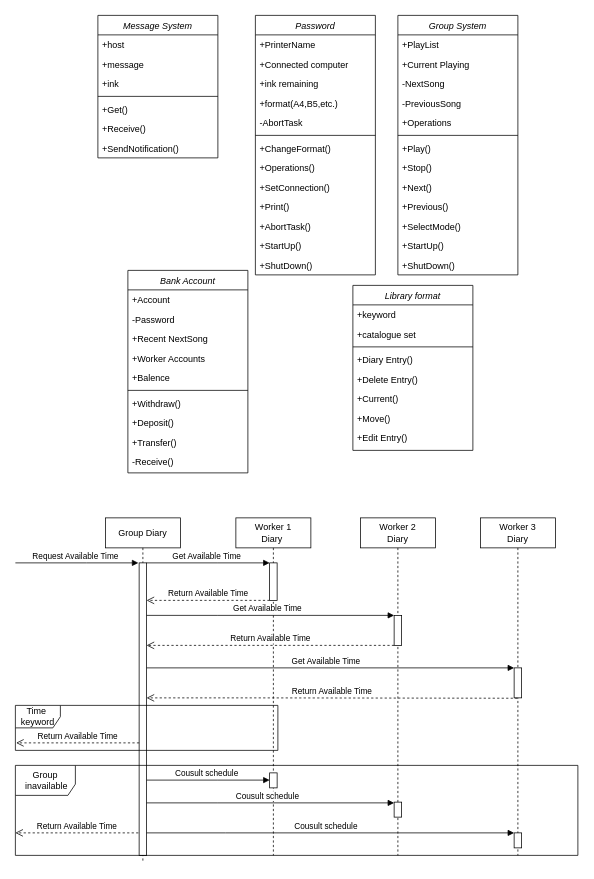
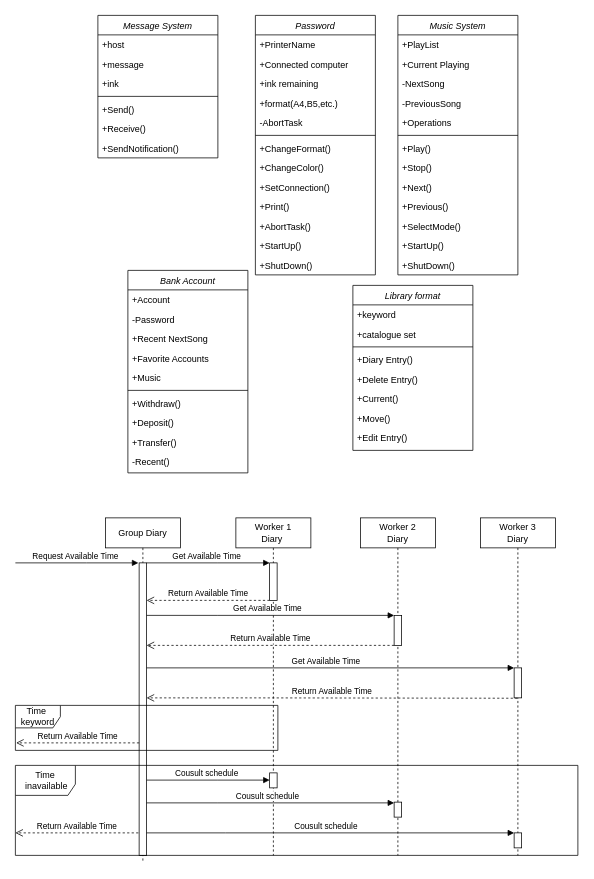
  <mxCell id="0" />
  <mxCell id="1" parent="0" />
  <mxCell id="2" value="Message System" style="swimlane;fontStyle=2;align=center;verticalAlign=top;childLayout=stackLayout;horizontal=1;startSize=26;horizontalStack=0;resizeParent=1;resizeLast=0;collapsible=1;marginBottom=0;rounded=0;shadow=0;strokeWidth=1;" parent="1" vertex="1"><mxGeometry x="130" y="20" width="160" height="190" as="geometry"><mxRectangle x="230" y="140" width="160" height="26" as="alternateBounds" /></mxGeometry></mxCell>
  <mxCell id="3" value="+host" style="text;align=left;verticalAlign=top;spacingLeft=4;spacingRight=4;overflow=hidden;rotatable=0;points=[[0,0.5],[1,0.5]];portConstraint=eastwest;" parent="2" vertex="1"><mxGeometry y="26" width="160" height="26" as="geometry" /></mxCell>
  <mxCell id="4" value="+message" style="text;align=left;verticalAlign=top;spacingLeft=4;spacingRight=4;overflow=hidden;rotatable=0;points=[[0,0.5],[1,0.5]];portConstraint=eastwest;rounded=0;shadow=0;html=0;" parent="2" vertex="1"><mxGeometry y="52" width="160" height="26" as="geometry" /></mxCell>
  <mxCell id="5" value="+ink&#10;" style="text;align=left;verticalAlign=top;spacingLeft=4;spacingRight=4;overflow=hidden;rotatable=0;points=[[0,0.5],[1,0.5]];portConstraint=eastwest;rounded=0;shadow=0;html=0;" parent="2" vertex="1"><mxGeometry y="78" width="160" height="26" as="geometry" /></mxCell>
  <mxCell id="6" value="" style="line;html=1;strokeWidth=1;align=left;verticalAlign=middle;spacingTop=-1;spacingLeft=3;spacingRight=3;rotatable=0;labelPosition=right;points=[];portConstraint=eastwest;" parent="2" vertex="1"><mxGeometry y="104" width="160" height="8" as="geometry" /></mxCell>
- <mxCell id="7" value="+Get()&#10;" style="text;align=left;verticalAlign=top;spacingLeft=4;spacingRight=4;overflow=hidden;rotatable=0;points=[[0,0.5],[1,0.5]];portConstraint=eastwest;" parent="2" vertex="1"><mxGeometry y="112" width="160" height="26" as="geometry" /></mxCell>
+ <mxCell id="7" value="+Send()&#10;" style="text;align=left;verticalAlign=top;spacingLeft=4;spacingRight=4;overflow=hidden;rotatable=0;points=[[0,0.5],[1,0.5]];portConstraint=eastwest;" parent="2" vertex="1"><mxGeometry y="112" width="160" height="26" as="geometry" /></mxCell>
  <mxCell id="8" value="+Receive()" style="text;align=left;verticalAlign=top;spacingLeft=4;spacingRight=4;overflow=hidden;rotatable=0;points=[[0,0.5],[1,0.5]];portConstraint=eastwest;" vertex="1" parent="2"><mxGeometry y="138" width="160" height="26" as="geometry" /></mxCell>
  <mxCell id="9" value="+SendNotification()" style="text;align=left;verticalAlign=top;spacingLeft=4;spacingRight=4;overflow=hidden;rotatable=0;points=[[0,0.5],[1,0.5]];portConstraint=eastwest;" vertex="1" parent="2"><mxGeometry y="164" width="160" height="26" as="geometry" /></mxCell>
  <mxCell id="10" value="Password" style="swimlane;fontStyle=2;align=center;verticalAlign=top;childLayout=stackLayout;horizontal=1;startSize=26;horizontalStack=0;resizeParent=1;resizeLast=0;collapsible=1;marginBottom=0;rounded=0;shadow=0;strokeWidth=1;" vertex="1" parent="1"><mxGeometry x="340" y="20" width="160" height="346" as="geometry"><mxRectangle x="230" y="140" width="160" height="26" as="alternateBounds" /></mxGeometry></mxCell>
  <mxCell id="11" value="+PrinterName" style="text;align=left;verticalAlign=top;spacingLeft=4;spacingRight=4;overflow=hidden;rotatable=0;points=[[0,0.5],[1,0.5]];portConstraint=eastwest;" vertex="1" parent="10"><mxGeometry y="26" width="160" height="26" as="geometry" /></mxCell>
  <mxCell id="12" value="+Connected computer" style="text;align=left;verticalAlign=top;spacingLeft=4;spacingRight=4;overflow=hidden;rotatable=0;points=[[0,0.5],[1,0.5]];portConstraint=eastwest;" vertex="1" parent="10"><mxGeometry y="52" width="160" height="26" as="geometry" /></mxCell>
  <mxCell id="13" value="+ink remaining" style="text;align=left;verticalAlign=top;spacingLeft=4;spacingRight=4;overflow=hidden;rotatable=0;points=[[0,0.5],[1,0.5]];portConstraint=eastwest;rounded=0;shadow=0;html=0;" vertex="1" parent="10"><mxGeometry y="78" width="160" height="26" as="geometry" /></mxCell>
  <mxCell id="14" value="+format(A4,B5,etc.)&#10;" style="text;align=left;verticalAlign=top;spacingLeft=4;spacingRight=4;overflow=hidden;rotatable=0;points=[[0,0.5],[1,0.5]];portConstraint=eastwest;rounded=0;shadow=0;html=0;" vertex="1" parent="10"><mxGeometry y="104" width="160" height="26" as="geometry" /></mxCell>
  <mxCell id="15" value="-AbortTask" style="text;align=left;verticalAlign=top;spacingLeft=4;spacingRight=4;overflow=hidden;rotatable=0;points=[[0,0.5],[1,0.5]];portConstraint=eastwest;rounded=0;shadow=0;html=0;" vertex="1" parent="10"><mxGeometry y="130" width="160" height="26" as="geometry" /></mxCell>
  <mxCell id="16" value="" style="line;html=1;strokeWidth=1;align=left;verticalAlign=middle;spacingTop=-1;spacingLeft=3;spacingRight=3;rotatable=0;labelPosition=right;points=[];portConstraint=eastwest;" vertex="1" parent="10"><mxGeometry y="156" width="160" height="8" as="geometry" /></mxCell>
  <mxCell id="17" value="+ChangeFormat()" style="text;align=left;verticalAlign=top;spacingLeft=4;spacingRight=4;overflow=hidden;rotatable=0;points=[[0,0.5],[1,0.5]];portConstraint=eastwest;" vertex="1" parent="10"><mxGeometry y="164" width="160" height="26" as="geometry" /></mxCell>
- <mxCell id="18" value="+Operations()" style="text;align=left;verticalAlign=top;spacingLeft=4;spacingRight=4;overflow=hidden;rotatable=0;points=[[0,0.5],[1,0.5]];portConstraint=eastwest;" vertex="1" parent="10"><mxGeometry y="190" width="160" height="26" as="geometry" /></mxCell>
+ <mxCell id="18" value="+ChangeColor()" style="text;align=left;verticalAlign=top;spacingLeft=4;spacingRight=4;overflow=hidden;rotatable=0;points=[[0,0.5],[1,0.5]];portConstraint=eastwest;" vertex="1" parent="10"><mxGeometry y="190" width="160" height="26" as="geometry" /></mxCell>
  <mxCell id="19" value="+SetConnection()" style="text;align=left;verticalAlign=top;spacingLeft=4;spacingRight=4;overflow=hidden;rotatable=0;points=[[0,0.5],[1,0.5]];portConstraint=eastwest;" vertex="1" parent="10"><mxGeometry y="216" width="160" height="26" as="geometry" /></mxCell>
  <mxCell id="20" value="+Print()" style="text;align=left;verticalAlign=top;spacingLeft=4;spacingRight=4;overflow=hidden;rotatable=0;points=[[0,0.5],[1,0.5]];portConstraint=eastwest;" vertex="1" parent="10"><mxGeometry y="242" width="160" height="26" as="geometry" /></mxCell>
  <mxCell id="21" value="+AbortTask()" style="text;align=left;verticalAlign=top;spacingLeft=4;spacingRight=4;overflow=hidden;rotatable=0;points=[[0,0.5],[1,0.5]];portConstraint=eastwest;" vertex="1" parent="10"><mxGeometry y="268" width="160" height="26" as="geometry" /></mxCell>
  <mxCell id="22" value="+StartUp()" style="text;align=left;verticalAlign=top;spacingLeft=4;spacingRight=4;overflow=hidden;rotatable=0;points=[[0,0.5],[1,0.5]];portConstraint=eastwest;" vertex="1" parent="10"><mxGeometry y="294" width="160" height="26" as="geometry" /></mxCell>
  <mxCell id="23" value="+ShutDown()" style="text;align=left;verticalAlign=top;spacingLeft=4;spacingRight=4;overflow=hidden;rotatable=0;points=[[0,0.5],[1,0.5]];portConstraint=eastwest;" vertex="1" parent="10"><mxGeometry y="320" width="160" height="26" as="geometry" /></mxCell>
- <mxCell id="24" value="Group System" style="swimlane;fontStyle=2;align=center;verticalAlign=top;childLayout=stackLayout;horizontal=1;startSize=26;horizontalStack=0;resizeParent=1;resizeLast=0;collapsible=1;marginBottom=0;rounded=0;shadow=0;strokeWidth=1;" vertex="1" parent="1"><mxGeometry x="530" y="20" width="160" height="346" as="geometry"><mxRectangle x="230" y="140" width="160" height="26" as="alternateBounds" /></mxGeometry></mxCell>
+ <mxCell id="24" value="Music System" style="swimlane;fontStyle=2;align=center;verticalAlign=top;childLayout=stackLayout;horizontal=1;startSize=26;horizontalStack=0;resizeParent=1;resizeLast=0;collapsible=1;marginBottom=0;rounded=0;shadow=0;strokeWidth=1;" vertex="1" parent="1"><mxGeometry x="530" y="20" width="160" height="346" as="geometry"><mxRectangle x="230" y="140" width="160" height="26" as="alternateBounds" /></mxGeometry></mxCell>
  <mxCell id="25" value="+PlayList" style="text;align=left;verticalAlign=top;spacingLeft=4;spacingRight=4;overflow=hidden;rotatable=0;points=[[0,0.5],[1,0.5]];portConstraint=eastwest;" vertex="1" parent="24"><mxGeometry y="26" width="160" height="26" as="geometry" /></mxCell>
  <mxCell id="26" value="+Current Playing" style="text;align=left;verticalAlign=top;spacingLeft=4;spacingRight=4;overflow=hidden;rotatable=0;points=[[0,0.5],[1,0.5]];portConstraint=eastwest;" vertex="1" parent="24"><mxGeometry y="52" width="160" height="26" as="geometry" /></mxCell>
  <mxCell id="27" value="-NextSong" style="text;align=left;verticalAlign=top;spacingLeft=4;spacingRight=4;overflow=hidden;rotatable=0;points=[[0,0.5],[1,0.5]];portConstraint=eastwest;rounded=0;shadow=0;html=0;" vertex="1" parent="24"><mxGeometry y="78" width="160" height="26" as="geometry" /></mxCell>
  <mxCell id="28" value="-PreviousSong" style="text;align=left;verticalAlign=top;spacingLeft=4;spacingRight=4;overflow=hidden;rotatable=0;points=[[0,0.5],[1,0.5]];portConstraint=eastwest;rounded=0;shadow=0;html=0;" vertex="1" parent="24"><mxGeometry y="104" width="160" height="26" as="geometry" /></mxCell>
  <mxCell id="29" value="+Operations" style="text;align=left;verticalAlign=top;spacingLeft=4;spacingRight=4;overflow=hidden;rotatable=0;points=[[0,0.5],[1,0.5]];portConstraint=eastwest;rounded=0;shadow=0;html=0;" vertex="1" parent="24"><mxGeometry y="130" width="160" height="26" as="geometry" /></mxCell>
  <mxCell id="30" value="" style="line;html=1;strokeWidth=1;align=left;verticalAlign=middle;spacingTop=-1;spacingLeft=3;spacingRight=3;rotatable=0;labelPosition=right;points=[];portConstraint=eastwest;" vertex="1" parent="24"><mxGeometry y="156" width="160" height="8" as="geometry" /></mxCell>
  <mxCell id="31" value="+Play()" style="text;align=left;verticalAlign=top;spacingLeft=4;spacingRight=4;overflow=hidden;rotatable=0;points=[[0,0.5],[1,0.5]];portConstraint=eastwest;" vertex="1" parent="24"><mxGeometry y="164" width="160" height="26" as="geometry" /></mxCell>
  <mxCell id="32" value="+Stop()" style="text;align=left;verticalAlign=top;spacingLeft=4;spacingRight=4;overflow=hidden;rotatable=0;points=[[0,0.5],[1,0.5]];portConstraint=eastwest;" vertex="1" parent="24"><mxGeometry y="190" width="160" height="26" as="geometry" /></mxCell>
  <mxCell id="33" value="+Next()" style="text;align=left;verticalAlign=top;spacingLeft=4;spacingRight=4;overflow=hidden;rotatable=0;points=[[0,0.5],[1,0.5]];portConstraint=eastwest;" vertex="1" parent="24"><mxGeometry y="216" width="160" height="26" as="geometry" /></mxCell>
  <mxCell id="34" value="+Previous()" style="text;align=left;verticalAlign=top;spacingLeft=4;spacingRight=4;overflow=hidden;rotatable=0;points=[[0,0.5],[1,0.5]];portConstraint=eastwest;" vertex="1" parent="24"><mxGeometry y="242" width="160" height="26" as="geometry" /></mxCell>
  <mxCell id="35" value="+SelectMode()" style="text;align=left;verticalAlign=top;spacingLeft=4;spacingRight=4;overflow=hidden;rotatable=0;points=[[0,0.5],[1,0.5]];portConstraint=eastwest;" vertex="1" parent="24"><mxGeometry y="268" width="160" height="26" as="geometry" /></mxCell>
  <mxCell id="36" value="+StartUp()" style="text;align=left;verticalAlign=top;spacingLeft=4;spacingRight=4;overflow=hidden;rotatable=0;points=[[0,0.5],[1,0.5]];portConstraint=eastwest;" vertex="1" parent="24"><mxGeometry y="294" width="160" height="26" as="geometry" /></mxCell>
  <mxCell id="37" value="+ShutDown()" style="text;align=left;verticalAlign=top;spacingLeft=4;spacingRight=4;overflow=hidden;rotatable=0;points=[[0,0.5],[1,0.5]];portConstraint=eastwest;" vertex="1" parent="24"><mxGeometry y="320" width="160" height="26" as="geometry" /></mxCell>
  <mxCell id="38" value="Bank Account" style="swimlane;fontStyle=2;align=center;verticalAlign=top;childLayout=stackLayout;horizontal=1;startSize=26;horizontalStack=0;resizeParent=1;resizeLast=0;collapsible=1;marginBottom=0;rounded=0;shadow=0;strokeWidth=1;" vertex="1" parent="1"><mxGeometry x="170" y="360" width="160" height="270" as="geometry"><mxRectangle x="230" y="140" width="160" height="26" as="alternateBounds" /></mxGeometry></mxCell>
  <mxCell id="39" value="+Account" style="text;align=left;verticalAlign=top;spacingLeft=4;spacingRight=4;overflow=hidden;rotatable=0;points=[[0,0.5],[1,0.5]];portConstraint=eastwest;" vertex="1" parent="38"><mxGeometry y="26" width="160" height="26" as="geometry" /></mxCell>
  <mxCell id="40" value="-Password" style="text;align=left;verticalAlign=top;spacingLeft=4;spacingRight=4;overflow=hidden;rotatable=0;points=[[0,0.5],[1,0.5]];portConstraint=eastwest;" vertex="1" parent="38"><mxGeometry y="52" width="160" height="26" as="geometry" /></mxCell>
  <mxCell id="41" value="+Recent NextSong" style="text;align=left;verticalAlign=top;spacingLeft=4;spacingRight=4;overflow=hidden;rotatable=0;points=[[0,0.5],[1,0.5]];portConstraint=eastwest;rounded=0;shadow=0;html=0;" vertex="1" parent="38"><mxGeometry y="78" width="160" height="26" as="geometry" /></mxCell>
- <mxCell id="42" value="+Worker Accounts" style="text;align=left;verticalAlign=top;spacingLeft=4;spacingRight=4;overflow=hidden;rotatable=0;points=[[0,0.5],[1,0.5]];portConstraint=eastwest;rounded=0;shadow=0;html=0;" vertex="1" parent="38"><mxGeometry y="104" width="160" height="26" as="geometry" /></mxCell>
- <mxCell id="43" value="+Balence" style="text;align=left;verticalAlign=top;spacingLeft=4;spacingRight=4;overflow=hidden;rotatable=0;points=[[0,0.5],[1,0.5]];portConstraint=eastwest;rounded=0;shadow=0;html=0;" vertex="1" parent="38"><mxGeometry y="130" width="160" height="26" as="geometry" /></mxCell>
+ <mxCell id="42" value="+Favorite Accounts" style="text;align=left;verticalAlign=top;spacingLeft=4;spacingRight=4;overflow=hidden;rotatable=0;points=[[0,0.5],[1,0.5]];portConstraint=eastwest;rounded=0;shadow=0;html=0;" vertex="1" parent="38"><mxGeometry y="104" width="160" height="26" as="geometry" /></mxCell>
+ <mxCell id="43" value="+Music" style="text;align=left;verticalAlign=top;spacingLeft=4;spacingRight=4;overflow=hidden;rotatable=0;points=[[0,0.5],[1,0.5]];portConstraint=eastwest;rounded=0;shadow=0;html=0;" vertex="1" parent="38"><mxGeometry y="130" width="160" height="26" as="geometry" /></mxCell>
  <mxCell id="44" value="" style="line;html=1;strokeWidth=1;align=left;verticalAlign=middle;spacingTop=-1;spacingLeft=3;spacingRight=3;rotatable=0;labelPosition=right;points=[];portConstraint=eastwest;" vertex="1" parent="38"><mxGeometry y="156" width="160" height="8" as="geometry" /></mxCell>
  <mxCell id="45" value="+Withdraw()" style="text;align=left;verticalAlign=top;spacingLeft=4;spacingRight=4;overflow=hidden;rotatable=0;points=[[0,0.5],[1,0.5]];portConstraint=eastwest;" vertex="1" parent="38"><mxGeometry y="164" width="160" height="26" as="geometry" /></mxCell>
  <mxCell id="46" value="+Deposit()" style="text;align=left;verticalAlign=top;spacingLeft=4;spacingRight=4;overflow=hidden;rotatable=0;points=[[0,0.5],[1,0.5]];portConstraint=eastwest;" vertex="1" parent="38"><mxGeometry y="190" width="160" height="26" as="geometry" /></mxCell>
  <mxCell id="47" value="+Transfer()" style="text;align=left;verticalAlign=top;spacingLeft=4;spacingRight=4;overflow=hidden;rotatable=0;points=[[0,0.5],[1,0.5]];portConstraint=eastwest;" vertex="1" parent="38"><mxGeometry y="216" width="160" height="26" as="geometry" /></mxCell>
- <mxCell id="48" value="-Receive()" style="text;align=left;verticalAlign=top;spacingLeft=4;spacingRight=4;overflow=hidden;rotatable=0;points=[[0,0.5],[1,0.5]];portConstraint=eastwest;" vertex="1" parent="38"><mxGeometry y="242" width="160" height="26" as="geometry" /></mxCell>
+ <mxCell id="48" value="-Recent()" style="text;align=left;verticalAlign=top;spacingLeft=4;spacingRight=4;overflow=hidden;rotatable=0;points=[[0,0.5],[1,0.5]];portConstraint=eastwest;" vertex="1" parent="38"><mxGeometry y="242" width="160" height="26" as="geometry" /></mxCell>
  <mxCell id="49" value="Library format" style="swimlane;fontStyle=2;align=center;verticalAlign=top;childLayout=stackLayout;horizontal=1;startSize=26;horizontalStack=0;resizeParent=1;resizeLast=0;collapsible=1;marginBottom=0;rounded=0;shadow=0;strokeWidth=1;" vertex="1" parent="1"><mxGeometry x="470" y="380" width="160" height="220" as="geometry"><mxRectangle x="230" y="140" width="160" height="26" as="alternateBounds" /></mxGeometry></mxCell>
  <mxCell id="50" value="+keyword" style="text;align=left;verticalAlign=top;spacingLeft=4;spacingRight=4;overflow=hidden;rotatable=0;points=[[0,0.5],[1,0.5]];portConstraint=eastwest;" vertex="1" parent="49"><mxGeometry y="26" width="160" height="26" as="geometry" /></mxCell>
  <mxCell id="51" value="+catalogue set" style="text;align=left;verticalAlign=top;spacingLeft=4;spacingRight=4;overflow=hidden;rotatable=0;points=[[0,0.5],[1,0.5]];portConstraint=eastwest;" vertex="1" parent="49"><mxGeometry y="52" width="160" height="26" as="geometry" /></mxCell>
  <mxCell id="52" value="" style="line;html=1;strokeWidth=1;align=left;verticalAlign=middle;spacingTop=-1;spacingLeft=3;spacingRight=3;rotatable=0;labelPosition=right;points=[];portConstraint=eastwest;" vertex="1" parent="49"><mxGeometry y="78" width="160" height="8" as="geometry" /></mxCell>
  <mxCell id="53" value="+Diary Entry()" style="text;align=left;verticalAlign=top;spacingLeft=4;spacingRight=4;overflow=hidden;rotatable=0;points=[[0,0.5],[1,0.5]];portConstraint=eastwest;" vertex="1" parent="49"><mxGeometry y="86" width="160" height="26" as="geometry" /></mxCell>
  <mxCell id="54" value="+Delete Entry()" style="text;align=left;verticalAlign=top;spacingLeft=4;spacingRight=4;overflow=hidden;rotatable=0;points=[[0,0.5],[1,0.5]];portConstraint=eastwest;" vertex="1" parent="49"><mxGeometry y="112" width="160" height="26" as="geometry" /></mxCell>
  <mxCell id="55" value="+Current()" style="text;align=left;verticalAlign=top;spacingLeft=4;spacingRight=4;overflow=hidden;rotatable=0;points=[[0,0.5],[1,0.5]];portConstraint=eastwest;" vertex="1" parent="49"><mxGeometry y="138" width="160" height="26" as="geometry" /></mxCell>
  <mxCell id="56" value="+Move()" style="text;align=left;verticalAlign=top;spacingLeft=4;spacingRight=4;overflow=hidden;rotatable=0;points=[[0,0.5],[1,0.5]];portConstraint=eastwest;" vertex="1" parent="49"><mxGeometry y="164" width="160" height="26" as="geometry" /></mxCell>
  <mxCell id="57" value="+Edit Entry()" style="text;align=left;verticalAlign=top;spacingLeft=4;spacingRight=4;overflow=hidden;rotatable=0;points=[[0,0.5],[1,0.5]];portConstraint=eastwest;" vertex="1" parent="49"><mxGeometry y="190" width="160" height="26" as="geometry" /></mxCell>
  <mxCell id="58" value="Group Diary" style="shape=umlLifeline;perimeter=lifelinePerimeter;whiteSpace=wrap;html=1;container=1;collapsible=0;recursiveResize=0;outlineConnect=0;" vertex="1" parent="1"><mxGeometry x="140" y="690" width="100" height="460" as="geometry" /></mxCell>
  <mxCell id="59" value="" style="html=1;points=[];perimeter=orthogonalPerimeter;" vertex="1" parent="58"><mxGeometry x="45" y="60" width="10" height="390" as="geometry" /></mxCell>
  <mxCell id="60" value="Time&amp;nbsp;&lt;br&gt;keyword" style="shape=umlFrame;whiteSpace=wrap;html=1;" vertex="1" parent="58"><mxGeometry x="-120" y="250" width="350" height="60" as="geometry" /></mxCell>
  <mxCell id="61" value="Return Available Time" style="html=1;verticalAlign=bottom;endArrow=open;dashed=1;endSize=8;rounded=0;" edge="1" parent="58"><mxGeometry relative="1" as="geometry"><mxPoint x="45" y="300" as="sourcePoint" /><mxPoint x="-119" y="300" as="targetPoint" /><Array as="points"><mxPoint x="-34" y="300" /></Array></mxGeometry></mxCell>
  <mxCell id="62" value="Worker 1&lt;br&gt;Diary&amp;nbsp;" style="shape=umlLifeline;perimeter=lifelinePerimeter;whiteSpace=wrap;html=1;container=1;collapsible=0;recursiveResize=0;outlineConnect=0;" vertex="1" parent="1"><mxGeometry x="314" y="690" width="100" height="450" as="geometry" /></mxCell>
  <mxCell id="63" value="" style="html=1;points=[];perimeter=orthogonalPerimeter;" vertex="1" parent="62"><mxGeometry x="45" y="60" width="10" height="50" as="geometry" /></mxCell>
  <mxCell id="64" value="Worker 2&lt;br&gt;Diary" style="shape=umlLifeline;perimeter=lifelinePerimeter;whiteSpace=wrap;html=1;container=1;collapsible=0;recursiveResize=0;outlineConnect=0;" vertex="1" parent="1"><mxGeometry x="480" y="690" width="100" height="450" as="geometry" /></mxCell>
  <mxCell id="65" value="" style="html=1;points=[];perimeter=orthogonalPerimeter;" vertex="1" parent="64"><mxGeometry x="45" y="130" width="10" height="40" as="geometry" /></mxCell>
  <mxCell id="66" value="Worker 3&lt;br&gt;Diary" style="shape=umlLifeline;perimeter=lifelinePerimeter;whiteSpace=wrap;html=1;container=1;collapsible=0;recursiveResize=0;outlineConnect=0;" vertex="1" parent="1"><mxGeometry x="640" y="690" width="100" height="450" as="geometry" /></mxCell>
  <mxCell id="67" value="" style="html=1;points=[];perimeter=orthogonalPerimeter;" vertex="1" parent="66"><mxGeometry x="45" y="200" width="10" height="40" as="geometry" /></mxCell>
  <mxCell id="68" value="Get Available Time" style="html=1;verticalAlign=bottom;endArrow=block;rounded=0;" edge="1" parent="1" source="59" target="63"><mxGeometry x="-0.026" width="80" relative="1" as="geometry"><mxPoint x="210" y="750" as="sourcePoint" /><mxPoint x="290" y="750" as="targetPoint" /><Array as="points"><mxPoint x="290" y="750" /></Array><mxPoint as="offset" /></mxGeometry></mxCell>
  <mxCell id="69" value="Return Available Time" style="html=1;verticalAlign=bottom;endArrow=open;dashed=1;endSize=8;rounded=0;" edge="1" parent="1" source="63" target="59"><mxGeometry relative="1" as="geometry"><mxPoint x="360" y="800" as="sourcePoint" /><mxPoint x="280" y="800" as="targetPoint" /><Array as="points"><mxPoint x="280" y="800" /></Array></mxGeometry></mxCell>
  <mxCell id="70" value="Get Available Time" style="html=1;verticalAlign=bottom;endArrow=block;rounded=0;" edge="1" parent="1" source="59" target="65"><mxGeometry x="-0.026" width="80" relative="1" as="geometry"><mxPoint x="205" y="820" as="sourcePoint" /><mxPoint x="359" y="820" as="targetPoint" /><Array as="points"><mxPoint x="290" y="820" /></Array><mxPoint as="offset" /></mxGeometry></mxCell>
  <mxCell id="71" value="Return Available Time" style="html=1;verticalAlign=bottom;endArrow=open;dashed=1;endSize=8;rounded=0;" edge="1" parent="1" source="65" target="59"><mxGeometry relative="1" as="geometry"><mxPoint x="404" y="860" as="sourcePoint" /><mxPoint x="250" y="860" as="targetPoint" /><Array as="points"><mxPoint x="325" y="860" /></Array></mxGeometry></mxCell>
  <mxCell id="72" value="Get Available Time" style="html=1;verticalAlign=bottom;endArrow=block;rounded=0;" edge="1" parent="1" source="59" target="67"><mxGeometry x="-0.026" width="80" relative="1" as="geometry"><mxPoint x="215" y="830" as="sourcePoint" /><mxPoint x="535" y="830" as="targetPoint" /><Array as="points"><mxPoint x="450" y="890" /></Array><mxPoint as="offset" /></mxGeometry></mxCell>
  <mxCell id="73" value="Return Available Time" style="html=1;verticalAlign=bottom;endArrow=open;dashed=1;endSize=8;rounded=0;exitX=0.436;exitY=1.012;exitDx=0;exitDy=0;exitPerimeter=0;" edge="1" parent="1" source="67" target="59"><mxGeometry relative="1" as="geometry"><mxPoint x="535" y="870" as="sourcePoint" /><mxPoint x="215" y="870" as="targetPoint" /><Array as="points"><mxPoint x="335" y="930" /></Array></mxGeometry></mxCell>
- <mxCell id="74" value="Group&lt;br&gt;&amp;nbsp;inavailable" style="shape=umlFrame;whiteSpace=wrap;html=1;width=80;height=40;" vertex="1" parent="1"><mxGeometry x="20" y="1020" width="750" height="120" as="geometry" /></mxCell>
+ <mxCell id="74" value="Time&lt;br&gt;&amp;nbsp;inavailable" style="shape=umlFrame;whiteSpace=wrap;html=1;width=80;height=40;" vertex="1" parent="1"><mxGeometry x="20" y="1020" width="750" height="120" as="geometry" /></mxCell>
  <mxCell id="75" value="" style="html=1;points=[];perimeter=orthogonalPerimeter;" vertex="1" parent="1"><mxGeometry x="359" y="1030" width="10" height="20" as="geometry" /></mxCell>
  <mxCell id="76" value="" style="html=1;points=[];perimeter=orthogonalPerimeter;" vertex="1" parent="1"><mxGeometry x="525" y="1069" width="10" height="20" as="geometry" /></mxCell>
  <mxCell id="77" value="" style="html=1;points=[];perimeter=orthogonalPerimeter;" vertex="1" parent="1"><mxGeometry x="685" y="1110" width="10" height="20" as="geometry" /></mxCell>
  <mxCell id="78" value="Request Available Time" style="html=1;verticalAlign=bottom;endArrow=block;rounded=0;" edge="1" parent="1"><mxGeometry x="-0.026" width="80" relative="1" as="geometry"><mxPoint x="20" y="750" as="sourcePoint" /><mxPoint x="184" y="750" as="targetPoint" /><Array as="points"><mxPoint x="115" y="750" /></Array><mxPoint as="offset" /></mxGeometry></mxCell>
  <mxCell id="79" value="Cousult schedule" style="html=1;verticalAlign=bottom;endArrow=block;rounded=0;" edge="1" parent="1"><mxGeometry x="-0.026" width="80" relative="1" as="geometry"><mxPoint x="195" y="1039.64" as="sourcePoint" /><mxPoint x="359" y="1039.64" as="targetPoint" /><Array as="points"><mxPoint x="290" y="1039.64" /></Array><mxPoint as="offset" /></mxGeometry></mxCell>
  <mxCell id="80" value="Cousult schedule" style="html=1;verticalAlign=bottom;endArrow=block;rounded=0;" edge="1" parent="1" source="59" target="76"><mxGeometry x="-0.026" width="80" relative="1" as="geometry"><mxPoint x="200" y="1060" as="sourcePoint" /><mxPoint x="359" y="1060" as="targetPoint" /><Array as="points"><mxPoint x="290" y="1070" /></Array><mxPoint as="offset" /></mxGeometry></mxCell>
  <mxCell id="81" value="Cousult schedule" style="html=1;verticalAlign=bottom;endArrow=block;rounded=0;" edge="1" parent="1" source="59" target="77"><mxGeometry x="-0.026" width="80" relative="1" as="geometry"><mxPoint x="205" y="1110" as="sourcePoint" /><mxPoint x="535" y="1110" as="targetPoint" /><Array as="points"><mxPoint x="300" y="1110" /></Array><mxPoint as="offset" /></mxGeometry></mxCell>
  <mxCell id="82" value="Return Available Time" style="html=1;verticalAlign=bottom;endArrow=open;dashed=1;endSize=8;rounded=0;" edge="1" parent="1"><mxGeometry relative="1" as="geometry"><mxPoint x="184" y="1110" as="sourcePoint" /><mxPoint x="20" y="1110" as="targetPoint" /><Array as="points"><mxPoint x="105" y="1110" /></Array></mxGeometry></mxCell>
